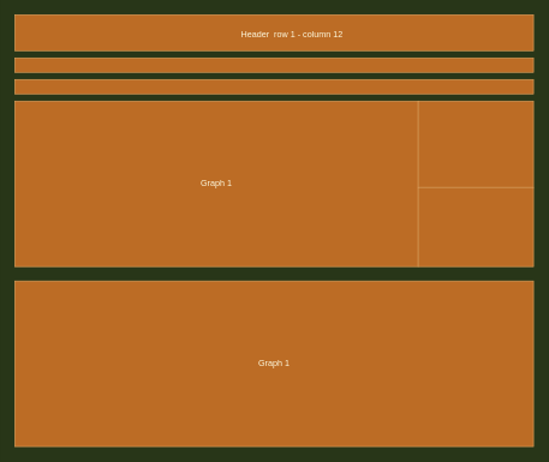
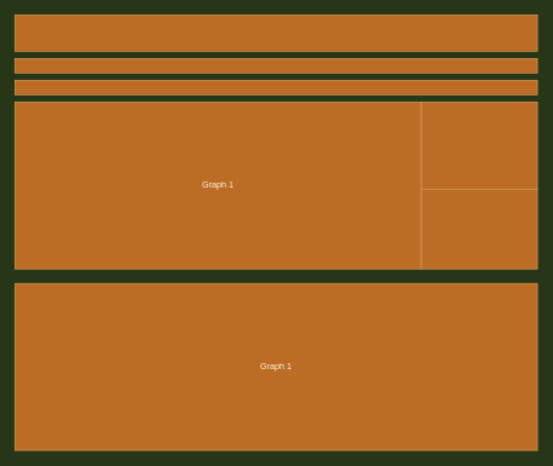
  <mxCell id="0" />
  <mxCell id="1" parent="0" />
  <mxCell id="2" value="" style="rounded=0;whiteSpace=wrap;html=1;fillColor=#BC6C25;strokeColor=#DDA15E;fontColor=#FEFAE0;" vertex="1" parent="1"><mxGeometry x="20" y="20" width="720" height="50" as="geometry" /></mxCell>
- <mxCell id="3" value="Header &amp;nbsp;row 1 - column 12" style="text;html=1;strokeColor=none;fillColor=none;align=center;verticalAlign=middle;whiteSpace=wrap;rounded=0;fontColor=#FEFAE0;" vertex="1" parent="1"><mxGeometry x="140" y="35" width="530" height="25" as="geometry" /></mxCell>
  <mxCell id="4" value="Graph 1" style="rounded=0;whiteSpace=wrap;html=1;fillColor=#BC6C25;strokeColor=#DDA15E;fontColor=#FEFAE0;" vertex="1" parent="1"><mxGeometry x="20" y="140" width="560" height="230" as="geometry" /></mxCell>
  <mxCell id="5" value="" style="rounded=0;whiteSpace=wrap;html=1;fillColor=#BC6C25;strokeColor=#DDA15E;fontColor=#FEFAE0;" vertex="1" parent="1"><mxGeometry x="20" y="80" width="720" height="20" as="geometry" /></mxCell>
  <mxCell id="6" value="" style="rounded=0;whiteSpace=wrap;html=1;fillColor=#BC6C25;strokeColor=#DDA15E;fontColor=#FEFAE0;" vertex="1" parent="1"><mxGeometry x="580" y="140" width="160" height="120" as="geometry" /></mxCell>
  <mxCell id="7" value="" style="rounded=0;whiteSpace=wrap;html=1;fillColor=#BC6C25;strokeColor=#DDA15E;fontColor=#FEFAE0;" vertex="1" parent="1"><mxGeometry x="580" y="260" width="160" height="110" as="geometry" /></mxCell>
  <mxCell id="8" value="" style="rounded=0;whiteSpace=wrap;html=1;fillColor=#BC6C25;strokeColor=#DDA15E;fontColor=#FEFAE0;" vertex="1" parent="1"><mxGeometry x="20" y="110" width="720" height="20" as="geometry" /></mxCell>
  <mxCell id="9" value="Graph 1" style="rounded=0;whiteSpace=wrap;html=1;fillColor=#BC6C25;strokeColor=#DDA15E;fontColor=#FEFAE0;" vertex="1" parent="1"><mxGeometry x="20" y="390" width="720" height="230" as="geometry" /></mxCell>
